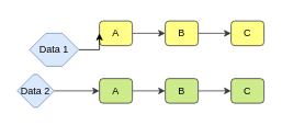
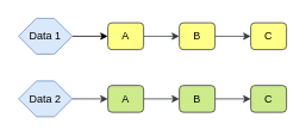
  <mxCell id="0" />
  <mxCell id="1" parent="0" />
  <mxCell id="2" style="edgeStyle=orthogonalEdgeStyle;rounded=0;orthogonalLoop=1;jettySize=auto;html=1;exitX=1;exitY=0.5;exitDx=0;exitDy=0;entryX=0;entryY=0.5;entryDx=0;entryDy=0;fillColor=#ffff88;strokeColor=#36393d;" edge="1" parent="1" source="3" target="9"><mxGeometry relative="1" as="geometry" /></mxCell>
  <mxCell id="3" value="A" style="rounded=1;whiteSpace=wrap;html=1;fillColor=#ffff88;strokeColor=#36393d;shadow=0;sketch=0;glass=0;" vertex="1" parent="1"><mxGeometry x="120" y="25" width="40" height="30" as="geometry" /></mxCell>
  <mxCell id="4" style="edgeStyle=orthogonalEdgeStyle;rounded=0;orthogonalLoop=1;jettySize=auto;html=1;exitX=1;exitY=0.5;exitDx=0;exitDy=0;entryX=0;entryY=0.5;entryDx=0;entryDy=0;" edge="1" parent="1" source="5" target="3"><mxGeometry relative="1" as="geometry" /></mxCell>
- <mxCell id="5" value="Data 1" style="shape=hexagon;perimeter=hexagonPerimeter2;whiteSpace=wrap;html=1;fixedSize=1;fillColor=#dae8fc;strokeColor=#6c8ebf;" vertex="1" parent="1"><mxGeometry x="35" y="40" width="60" height="40" as="geometry" /></mxCell>
+ <mxCell id="5" value="Data 1" style="shape=hexagon;perimeter=hexagonPerimeter2;whiteSpace=wrap;html=1;fixedSize=1;fillColor=#dae8fc;strokeColor=#6c8ebf;" vertex="1" parent="1"><mxGeometry x="20" y="20" width="60" height="40" as="geometry" /></mxCell>
  <mxCell id="6" style="edgeStyle=orthogonalEdgeStyle;rounded=0;orthogonalLoop=1;jettySize=auto;html=1;exitX=1;exitY=0.5;exitDx=0;exitDy=0;entryX=0;entryY=0.5;entryDx=0;entryDy=0;fillColor=#ffff88;strokeColor=#36393d;" edge="1" parent="1" source="7"><mxGeometry relative="1" as="geometry"><mxPoint x="120" y="110" as="targetPoint" /></mxGeometry></mxCell>
- <mxCell id="7" value="Data 2" style="shape=hexagon;perimeter=hexagonPerimeter2;whiteSpace=wrap;html=1;fixedSize=1;fillColor=#dae8fc;strokeColor=#6c8ebf;" vertex="1" parent="1"><mxGeometry x="20" y="90" width="45" height="40" as="geometry" /></mxCell>
+ <mxCell id="7" value="Data 2" style="shape=hexagon;perimeter=hexagonPerimeter2;whiteSpace=wrap;html=1;fixedSize=1;fillColor=#dae8fc;strokeColor=#6c8ebf;" vertex="1" parent="1"><mxGeometry x="20" y="90" width="60" height="40" as="geometry" /></mxCell>
  <mxCell id="8" style="edgeStyle=orthogonalEdgeStyle;rounded=0;orthogonalLoop=1;jettySize=auto;html=1;exitX=1;exitY=0.5;exitDx=0;exitDy=0;entryX=0;entryY=0.5;entryDx=0;entryDy=0;fillColor=#ffff88;strokeColor=#36393d;" edge="1" parent="1" source="9" target="10"><mxGeometry relative="1" as="geometry" /></mxCell>
  <mxCell id="9" value="B" style="rounded=1;whiteSpace=wrap;html=1;fillColor=#ffff88;strokeColor=#36393d;shadow=0;sketch=0;glass=0;" vertex="1" parent="1"><mxGeometry x="200" y="25" width="40" height="30" as="geometry" /></mxCell>
  <mxCell id="10" value="C" style="rounded=1;whiteSpace=wrap;html=1;fillColor=#ffff88;strokeColor=#36393d;shadow=0;sketch=0;glass=0;" vertex="1" parent="1"><mxGeometry x="280" y="25" width="40" height="30" as="geometry" /></mxCell>
  <mxCell id="11" style="edgeStyle=orthogonalEdgeStyle;rounded=0;orthogonalLoop=1;jettySize=auto;html=1;exitX=1;exitY=0.5;exitDx=0;exitDy=0;entryX=0;entryY=0.5;entryDx=0;entryDy=0;fillColor=#cdeb8b;strokeColor=#36393d;" edge="1" parent="1" source="12" target="14"><mxGeometry relative="1" as="geometry" /></mxCell>
  <mxCell id="12" value="A" style="rounded=1;whiteSpace=wrap;html=1;fillColor=#cdeb8b;strokeColor=#36393d;shadow=0;sketch=0;glass=0;" vertex="1" parent="1"><mxGeometry x="120" y="95" width="40" height="30" as="geometry" /></mxCell>
  <mxCell id="13" style="edgeStyle=orthogonalEdgeStyle;rounded=0;orthogonalLoop=1;jettySize=auto;html=1;exitX=1;exitY=0.5;exitDx=0;exitDy=0;entryX=0;entryY=0.5;entryDx=0;entryDy=0;fillColor=#cdeb8b;strokeColor=#36393d;" edge="1" parent="1" source="14" target="15"><mxGeometry relative="1" as="geometry" /></mxCell>
  <mxCell id="14" value="B" style="rounded=1;whiteSpace=wrap;html=1;fillColor=#cdeb8b;strokeColor=#36393d;shadow=0;sketch=0;glass=0;" vertex="1" parent="1"><mxGeometry x="200" y="95" width="40" height="30" as="geometry" /></mxCell>
  <mxCell id="15" value="C" style="rounded=1;whiteSpace=wrap;html=1;fillColor=#cdeb8b;strokeColor=#36393d;shadow=0;sketch=0;glass=0;" vertex="1" parent="1"><mxGeometry x="280" y="95" width="40" height="30" as="geometry" /></mxCell>
